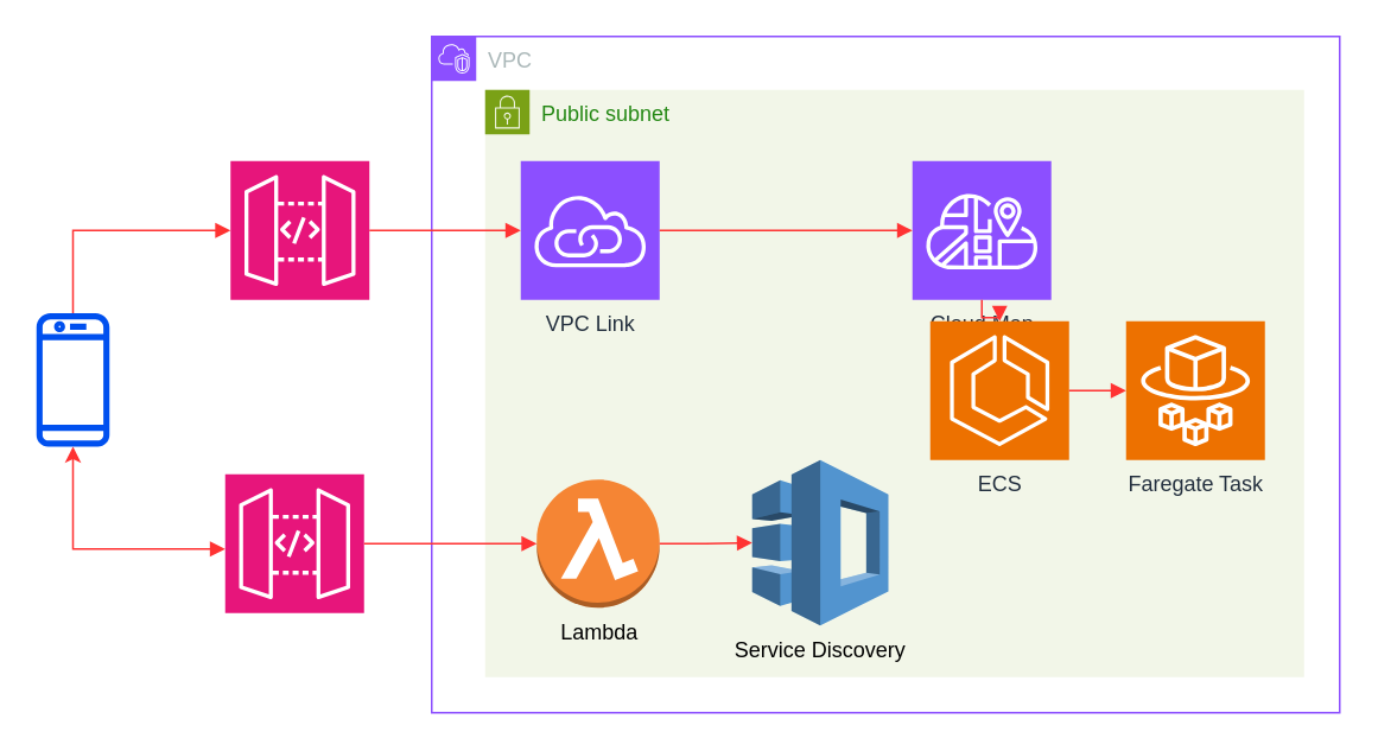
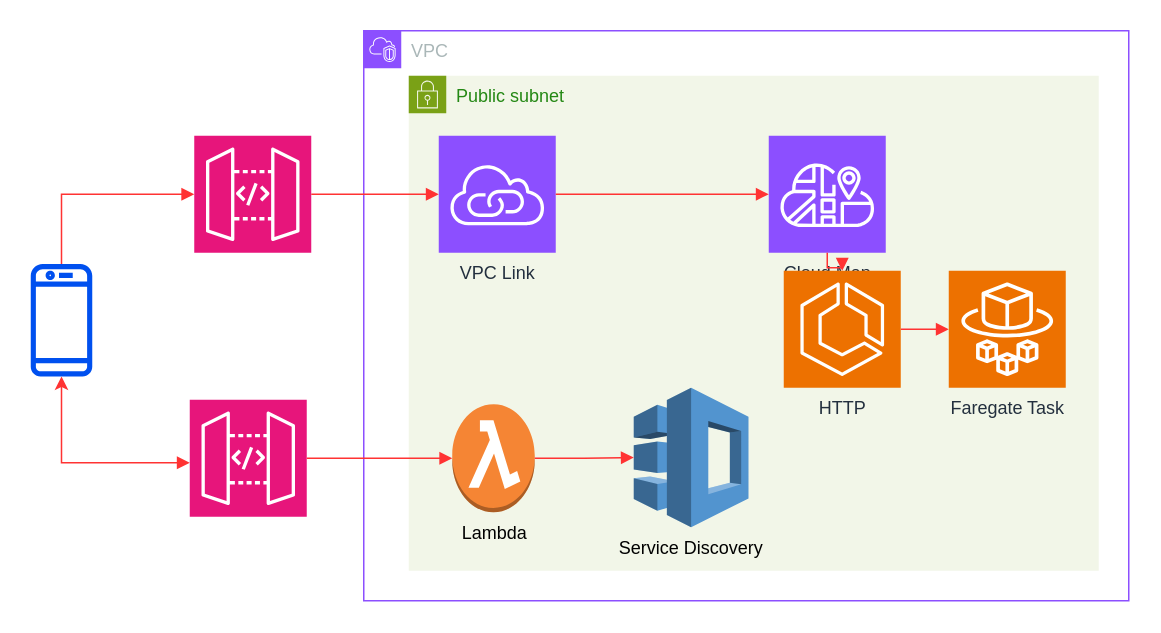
  <mxCell id="0" />
  <mxCell id="1" parent="0" />
  <mxCell id="2" value="VPC" style="points=[[0,0],[0.25,0],[0.5,0],[0.75,0],[1,0],[1,0.25],[1,0.5],[1,0.75],[1,1],[0.75,1],[0.5,1],[0.25,1],[0,1],[0,0.75],[0,0.5],[0,0.25]];outlineConnect=0;gradientColor=none;html=1;whiteSpace=wrap;fontSize=12;fontStyle=0;container=1;pointerEvents=0;collapsible=0;recursiveResize=0;shape=mxgraph.aws4.group;grIcon=mxgraph.aws4.group_vpc2;strokeColor=#8C4FFF;fillColor=none;verticalAlign=top;align=left;spacingLeft=30;fontColor=#AAB7B8;dashed=0;" parent="1" vertex="1"><mxGeometry x="242" y="20" width="510" height="380" as="geometry" /></mxCell>
  <mxCell id="3" value="Public subnet" style="points=[[0,0],[0.25,0],[0.5,0],[0.75,0],[1,0],[1,0.25],[1,0.5],[1,0.75],[1,1],[0.75,1],[0.5,1],[0.25,1],[0,1],[0,0.75],[0,0.5],[0,0.25]];outlineConnect=0;gradientColor=none;html=1;whiteSpace=wrap;fontSize=12;fontStyle=0;container=1;pointerEvents=0;collapsible=0;recursiveResize=0;shape=mxgraph.aws4.group;grIcon=mxgraph.aws4.group_security_group;grStroke=0;strokeColor=#7AA116;fillColor=#F2F6E8;verticalAlign=top;align=left;spacingLeft=30;fontColor=#248814;dashed=0;" parent="2" vertex="1"><mxGeometry x="30" y="30" width="460" height="330" as="geometry" /></mxCell>
  <mxCell id="4" value="VPC Link" style="sketch=0;points=[[0,0,0],[0.25,0,0],[0.5,0,0],[0.75,0,0],[1,0,0],[0,1,0],[0.25,1,0],[0.5,1,0],[0.75,1,0],[1,1,0],[0,0.25,0],[0,0.5,0],[0,0.75,0],[1,0.25,0],[1,0.5,0],[1,0.75,0]];outlineConnect=0;fontColor=#232F3E;fillColor=#8C4FFF;strokeColor=#ffffff;dashed=0;verticalLabelPosition=bottom;verticalAlign=top;align=center;html=1;fontSize=12;fontStyle=0;aspect=fixed;shape=mxgraph.aws4.resourceIcon;resIcon=mxgraph.aws4.vpc_privatelink;" parent="3" vertex="1"><mxGeometry x="20" y="40" width="78" height="78" as="geometry" /></mxCell>
  <mxCell id="5" value="Cloud Map" style="sketch=0;points=[[0,0,0],[0.25,0,0],[0.5,0,0],[0.75,0,0],[1,0,0],[0,1,0],[0.25,1,0],[0.5,1,0],[0.75,1,0],[1,1,0],[0,0.25,0],[0,0.5,0],[0,0.75,0],[1,0.25,0],[1,0.5,0],[1,0.75,0]];outlineConnect=0;fontColor=#232F3E;fillColor=#8C4FFF;strokeColor=#ffffff;dashed=0;verticalLabelPosition=bottom;verticalAlign=top;align=center;html=1;fontSize=12;fontStyle=0;aspect=fixed;shape=mxgraph.aws4.resourceIcon;resIcon=mxgraph.aws4.cloud_map;" parent="3" vertex="1"><mxGeometry x="240" y="40" width="78" height="78" as="geometry" /></mxCell>
- <mxCell id="6" value="ECS" style="sketch=0;points=[[0,0,0],[0.25,0,0],[0.5,0,0],[0.75,0,0],[1,0,0],[0,1,0],[0.25,1,0],[0.5,1,0],[0.75,1,0],[1,1,0],[0,0.25,0],[0,0.5,0],[0,0.75,0],[1,0.25,0],[1,0.5,0],[1,0.75,0]];outlineConnect=0;fontColor=#232F3E;fillColor=#ED7100;strokeColor=#ffffff;dashed=0;verticalLabelPosition=bottom;verticalAlign=top;align=center;html=1;fontSize=12;fontStyle=0;aspect=fixed;shape=mxgraph.aws4.resourceIcon;resIcon=mxgraph.aws4.ecs;" parent="3" vertex="1"><mxGeometry x="250" y="130" width="78" height="78" as="geometry" /></mxCell>
+ <mxCell id="6" value="HTTP" style="sketch=0;points=[[0,0,0],[0.25,0,0],[0.5,0,0],[0.75,0,0],[1,0,0],[0,1,0],[0.25,1,0],[0.5,1,0],[0.75,1,0],[1,1,0],[0,0.25,0],[0,0.5,0],[0,0.75,0],[1,0.25,0],[1,0.5,0],[1,0.75,0]];outlineConnect=0;fontColor=#232F3E;fillColor=#ED7100;strokeColor=#ffffff;dashed=0;verticalLabelPosition=bottom;verticalAlign=top;align=center;html=1;fontSize=12;fontStyle=0;aspect=fixed;shape=mxgraph.aws4.resourceIcon;resIcon=mxgraph.aws4.ecs;" parent="3" vertex="1"><mxGeometry x="250" y="130" width="78" height="78" as="geometry" /></mxCell>
  <mxCell id="7" value="Faregate Task" style="sketch=0;points=[[0,0,0],[0.25,0,0],[0.5,0,0],[0.75,0,0],[1,0,0],[0,1,0],[0.25,1,0],[0.5,1,0],[0.75,1,0],[1,1,0],[0,0.25,0],[0,0.5,0],[0,0.75,0],[1,0.25,0],[1,0.5,0],[1,0.75,0]];outlineConnect=0;fontColor=#232F3E;fillColor=#ED7100;strokeColor=#ffffff;dashed=0;verticalLabelPosition=bottom;verticalAlign=top;align=center;html=1;fontSize=12;fontStyle=0;aspect=fixed;shape=mxgraph.aws4.resourceIcon;resIcon=mxgraph.aws4.fargate;" parent="3" vertex="1"><mxGeometry x="360" y="130" width="78" height="78" as="geometry" /></mxCell>
  <mxCell id="8" value="Service Discovery&lt;div&gt;&lt;br&gt;&lt;/div&gt;" style="outlineConnect=0;dashed=0;verticalLabelPosition=bottom;verticalAlign=top;align=center;html=1;shape=mxgraph.aws3.application_discovery_service;fillColor=#5294CF;gradientColor=none;" parent="3" vertex="1"><mxGeometry x="150" y="208" width="76.5" height="93" as="geometry" /></mxCell>
- <mxCell id="9" value="Lambda" style="outlineConnect=0;dashed=0;verticalLabelPosition=bottom;verticalAlign=top;align=center;html=1;shape=mxgraph.aws3.lambda_function;fillColor=#F58534;gradientColor=none;" parent="3" vertex="1"><mxGeometry x="29" y="219" width="69" height="72" as="geometry" /></mxCell>
+ <mxCell id="9" value="Lambda" style="outlineConnect=0;dashed=0;verticalLabelPosition=bottom;verticalAlign=top;align=center;html=1;shape=mxgraph.aws3.lambda_function;fillColor=#F58534;gradientColor=none;" parent="3" vertex="1"><mxGeometry x="29" y="219" width="55" height="72" as="geometry" /></mxCell>
  <mxCell id="10" value="" style="edgeStyle=orthogonalEdgeStyle;html=1;endArrow=block;elbow=vertical;startArrow=none;endFill=1;strokeColor=#FF3333;rounded=0;" parent="3" source="4" target="5" edge="1"><mxGeometry width="100" relative="1" as="geometry"><mxPoint x="-55" y="89" as="sourcePoint" /><mxPoint x="30" y="89" as="targetPoint" /></mxGeometry></mxCell>
  <mxCell id="11" value="" style="edgeStyle=orthogonalEdgeStyle;html=1;endArrow=block;elbow=vertical;startArrow=none;endFill=1;strokeColor=#FF3333;rounded=0;" parent="3" source="5" target="6" edge="1"><mxGeometry width="100" relative="1" as="geometry"><mxPoint x="108" y="89" as="sourcePoint" /><mxPoint x="150" y="89" as="targetPoint" /></mxGeometry></mxCell>
  <mxCell id="12" value="" style="edgeStyle=orthogonalEdgeStyle;html=1;endArrow=block;elbow=vertical;startArrow=none;endFill=1;strokeColor=#FF3333;rounded=0;" parent="3" source="6" target="7" edge="1"><mxGeometry width="100" relative="1" as="geometry"><mxPoint x="228" y="89" as="sourcePoint" /><mxPoint x="299" y="140" as="targetPoint" /></mxGeometry></mxCell>
  <mxCell id="13" value="" style="edgeStyle=orthogonalEdgeStyle;html=1;endArrow=block;elbow=vertical;startArrow=none;endFill=1;strokeColor=#FF3333;rounded=0;" parent="3" source="9" target="8" edge="1"><mxGeometry width="100" relative="1" as="geometry"><mxPoint x="-58" y="265" as="sourcePoint" /><mxPoint x="39" y="265" as="targetPoint" /></mxGeometry></mxCell>
  <mxCell id="14" value="API Gateway HTTP" style="sketch=0;points=[[0,0,0],[0.25,0,0],[0.5,0,0],[0.75,0,0],[1,0,0],[0,1,0],[0.25,1,0],[0.5,1,0],[0.75,1,0],[1,1,0],[0,0.25,0],[0,0.5,0],[0,0.75,0],[1,0.25,0],[1,0.5,0],[1,0.75,0]];outlineConnect=0;fillColor=#E7157B;strokeColor=#ffffff;dashed=0;verticalLabelPosition=bottom;verticalAlign=top;align=center;html=1;aspect=fixed;shape=mxgraph.aws4.resourceIcon;resIcon=mxgraph.aws4.api_gateway;fontColor=#FFFFFF;" parent="1" vertex="1"><mxGeometry x="129" y="90" width="78" height="78" as="geometry" /></mxCell>
  <mxCell id="15" value="API Gateway Websocket" style="sketch=0;points=[[0,0,0],[0.25,0,0],[0.5,0,0],[0.75,0,0],[1,0,0],[0,1,0],[0.25,1,0],[0.5,1,0],[0.75,1,0],[1,1,0],[0,0.25,0],[0,0.5,0],[0,0.75,0],[1,0.25,0],[1,0.5,0],[1,0.75,0]];outlineConnect=0;fontColor=#FFFFFF;fillColor=#E7157B;strokeColor=#ffffff;dashed=0;verticalLabelPosition=bottom;verticalAlign=top;align=center;html=1;fontSize=12;fontStyle=0;aspect=fixed;shape=mxgraph.aws4.resourceIcon;resIcon=mxgraph.aws4.api_gateway;" parent="1" vertex="1"><mxGeometry x="126" y="266" width="78" height="78" as="geometry" /></mxCell>
  <mxCell id="16" value="" style="edgeStyle=orthogonalEdgeStyle;html=1;endArrow=block;elbow=vertical;startArrow=none;endFill=1;strokeColor=#FF3333;rounded=0;" parent="1" source="14" target="4" edge="1"><mxGeometry width="100" relative="1" as="geometry"><mxPoint x="180" y="129" as="sourcePoint" /><mxPoint x="280" y="129" as="targetPoint" /></mxGeometry></mxCell>
  <mxCell id="17" value="" style="edgeStyle=orthogonalEdgeStyle;html=1;endArrow=block;elbow=vertical;startArrow=none;endFill=1;strokeColor=#FF3333;rounded=0;" parent="1" source="15" target="9" edge="1"><mxGeometry width="100" relative="1" as="geometry"><mxPoint x="190" y="139" as="sourcePoint" /><mxPoint x="302" y="139" as="targetPoint" /></mxGeometry></mxCell>
  <mxCell id="18" value="" style="sketch=0;outlineConnect=0;fontColor=#ffffff;fillColor=#0050ef;strokeColor=#001DBC;dashed=0;verticalLabelPosition=bottom;verticalAlign=top;align=center;html=1;fontSize=12;fontStyle=0;aspect=fixed;pointerEvents=1;shape=mxgraph.aws4.mobile_client;" parent="1" vertex="1"><mxGeometry x="20" y="174" width="41" height="78" as="geometry" /></mxCell>
  <mxCell id="19" value="" style="edgeStyle=orthogonalEdgeStyle;html=1;endArrow=block;elbow=vertical;startArrow=none;endFill=1;strokeColor=#FF3333;rounded=0;entryX=0;entryY=0.5;entryDx=0;entryDy=0;entryPerimeter=0;" parent="1" source="18" target="14" edge="1"><mxGeometry width="100" relative="1" as="geometry"><mxPoint x="217" y="139" as="sourcePoint" /><mxPoint x="302" y="139" as="targetPoint" /><Array as="points"><mxPoint x="41" y="129" /></Array></mxGeometry></mxCell>
  <mxCell id="20" value="" style="edgeStyle=orthogonalEdgeStyle;html=1;endArrow=block;elbow=vertical;startArrow=classic;endFill=1;strokeColor=#FF3333;rounded=0;startFill=1;" parent="1" source="18" target="15" edge="1"><mxGeometry width="100" relative="1" as="geometry"><mxPoint x="51" y="186" as="sourcePoint" /><mxPoint x="139" y="139" as="targetPoint" /><Array as="points"><mxPoint x="41" y="308" /></Array></mxGeometry></mxCell>
